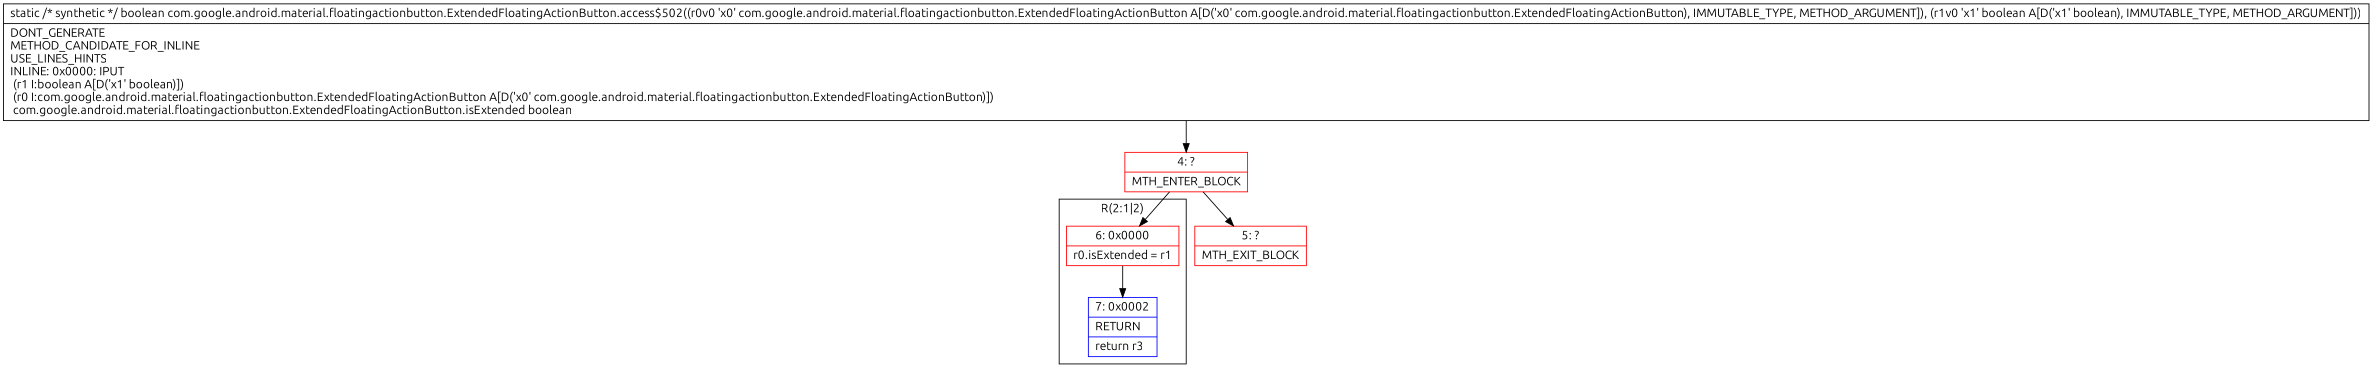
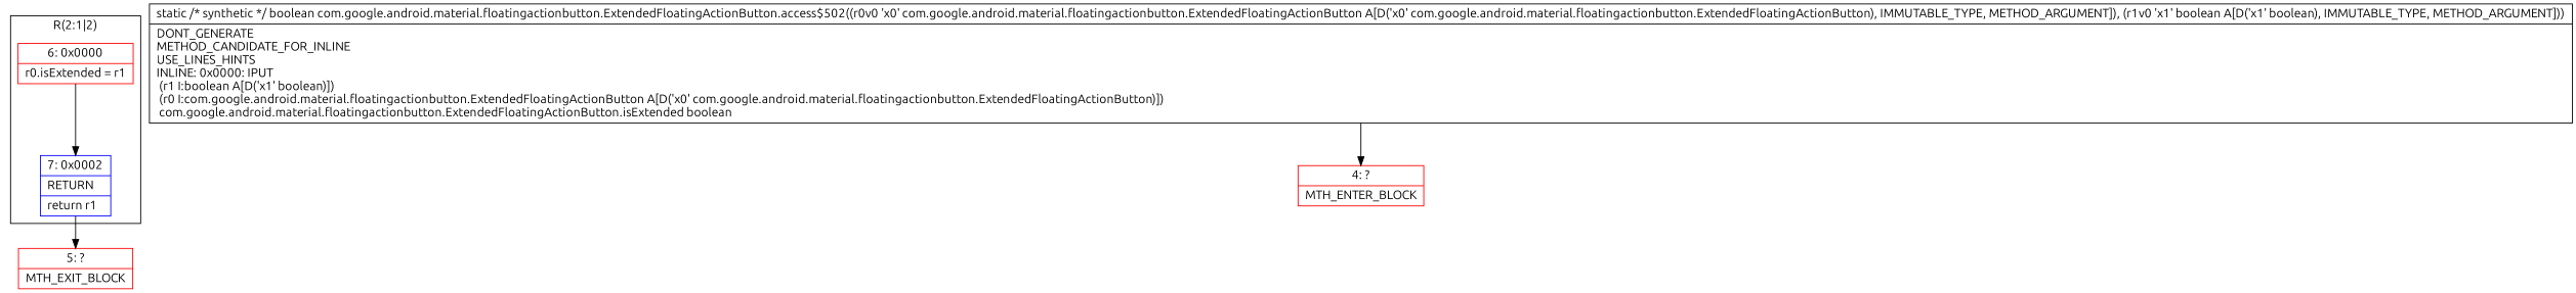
  digraph {
    fontname=Ubuntu
    node [color=red fontname=Ubuntu shape=record]
    edge [fontname=Ubuntu]
    n1 [label="{6\:\ 0x0000|r0.isExtended = r1\l}"]
-   n2 [color=blue label="{7\:\ 0x0002|RETURN\l|return r3\l}"]
+   n2 [color=blue label="{7\:\ 0x0002|RETURN\l|return r1\l}"]
    n3 [label="{5\:\ ?|MTH_EXIT_BLOCK\l}"]
    n4 [label="{4\:\ ?|MTH_ENTER_BLOCK\l}"]
    n5 [label="{static \/* synthetic *\/ boolean com.google.android.material.floatingactionbutton.ExtendedFloatingActionButton.access$502((r0v0 'x0' com.google.android.material.floatingactionbutton.ExtendedFloatingActionButton A[D('x0' com.google.android.material.floatingactionbutton.ExtendedFloatingActionButton), IMMUTABLE_TYPE, METHOD_ARGUMENT]), (r1v0 'x1' boolean A[D('x1' boolean), IMMUTABLE_TYPE, METHOD_ARGUMENT]))  | DONT_GENERATE\lMETHOD_CANDIDATE_FOR_INLINE\lUSE_LINES_HINTS\lINLINE: 0x0000: IPUT  \l  (r1 I:boolean A[D('x1' boolean)])\l  (r0 I:com.google.android.material.floatingactionbutton.ExtendedFloatingActionButton A[D('x0' com.google.android.material.floatingactionbutton.ExtendedFloatingActionButton)])\l com.google.android.material.floatingactionbutton.ExtendedFloatingActionButton.isExtended boolean\l}" color=""]
    subgraph cluster_1 {
      label="R(2:1|2)"
      n1
      n2
    }
    n1 -> n2
-   n4 -> n3
-   n4 -> n1
+   n2 -> n3
    n5 -> n4
  }
